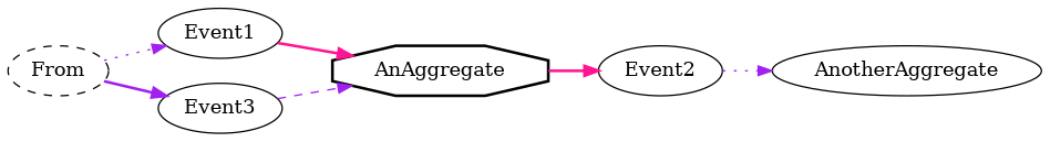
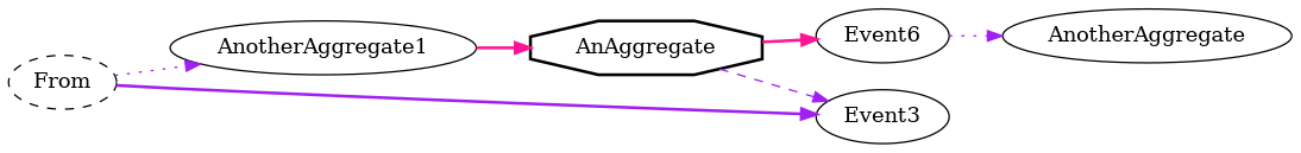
  digraph {
    rankdir=LR
    splines=spline
    node [shape=ellipse]
    edge [color=purple style=bold]
    AnAggregate [shape=octagon style=bold]
-   Event1
-   Event2
+   Event1 [label=AnotherAggregate1]
+   Event2 [label=Event6]
    AnotherAggregate
    From [style=dashed]
    Event3
    AnAggregate -> Event2 [color=deeppink]
    Event1 -> AnAggregate [color=deeppink]
    Event2 -> AnotherAggregate [style=dotted]
    From -> Event1 [style=dotted]
    From -> Event3
-   Event3 -> AnAggregate [style=dashed]
+   AnAggregate -> Event3 [style=dashed]
  }
